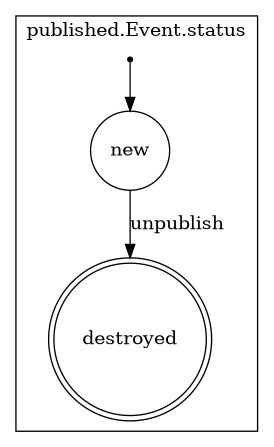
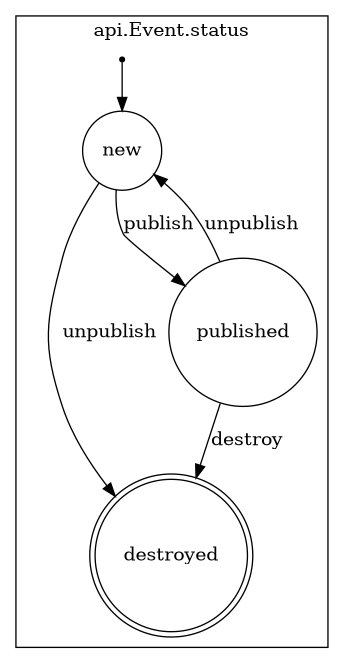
  digraph {
    node [shape=circle]
    n1 [label=destroyed shape=doublecircle]
    n2 [label=new]
+   n3 [label=published]
    "api.event.status._initial" [shape=point]
    subgraph cluster_1 {
-     label="published.Event.status"
+     label="api.Event.status"
      n1
      n2
+     n3
      "api.event.status._initial"
    }
    n2 -> n1 [label=unpublish]
+   n2 -> n3 [label=publish]
+   n3 -> n1 [label=destroy]
+   n3 -> n2 [label=unpublish]
    "api.event.status._initial" -> n2
  }
